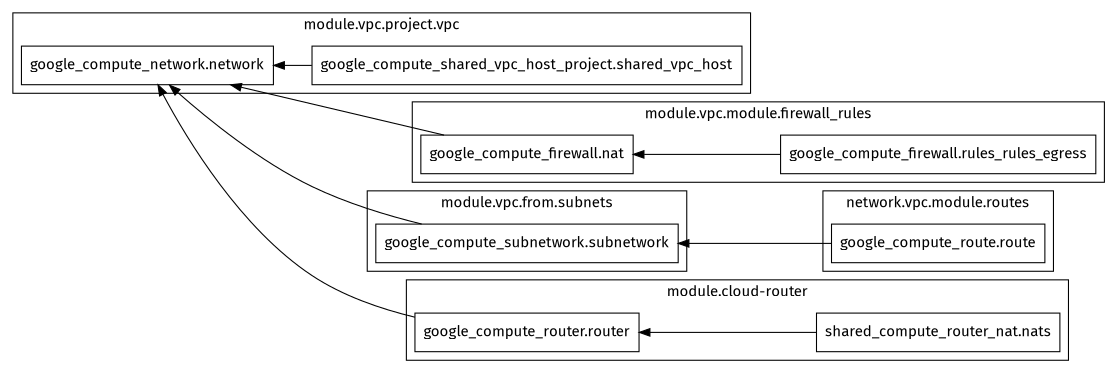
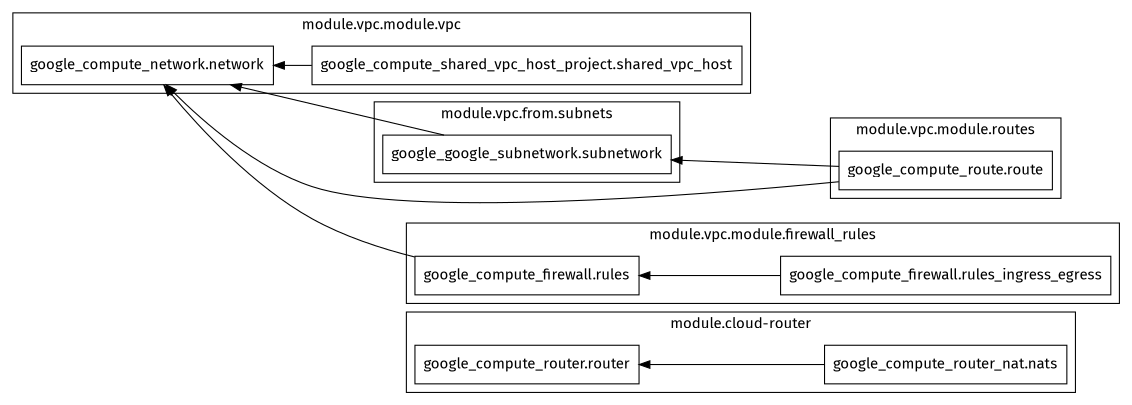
  digraph {
    fontname="Fira Sans"
    rankdir=RL
    node [fontname="Fira Sans" shape=rect]
    edge [fontname="Fira Sans"]
    n1 [label="google_compute_router.router"]
-   n2 [label="shared_compute_router_nat.nats"]
-   n3 [label="google_compute_firewall.nat"]
-   n4 [label="google_compute_firewall.rules_rules_egress"]
+   n2 [label="google_compute_router_nat.nats"]
+   n3 [label="google_compute_firewall.rules"]
+   n4 [label="google_compute_firewall.rules_ingress_egress"]
    n5 [label="google_compute_route.route"]
-   n6 [label="google_compute_subnetwork.subnetwork"]
+   n6 [label="google_google_subnetwork.subnetwork"]
    n7 [label="google_compute_network.network"]
    n8 [label="google_compute_shared_vpc_host_project.shared_vpc_host"]
    subgraph cluster_1 {
      label="module.cloud-router"
      n1
      n2
    }
    subgraph cluster_2 {
      label="module.vpc.module.firewall_rules"
      n3
      n4
    }
    subgraph cluster_3 {
-     label="network.vpc.module.routes"
+     label="module.vpc.module.routes"
      n5
    }
    subgraph cluster_4 {
      label="module.vpc.from.subnets"
      n6
    }
    subgraph cluster_5 {
-     label="module.vpc.project.vpc"
+     label="module.vpc.module.vpc"
      n7
      n8
    }
-   n1 -> n7
+   n5 -> n7
    n2 -> n1
    n3 -> n7
    n4 -> n3
    n5 -> n6
    n6 -> n7
    n8 -> n7
  }
